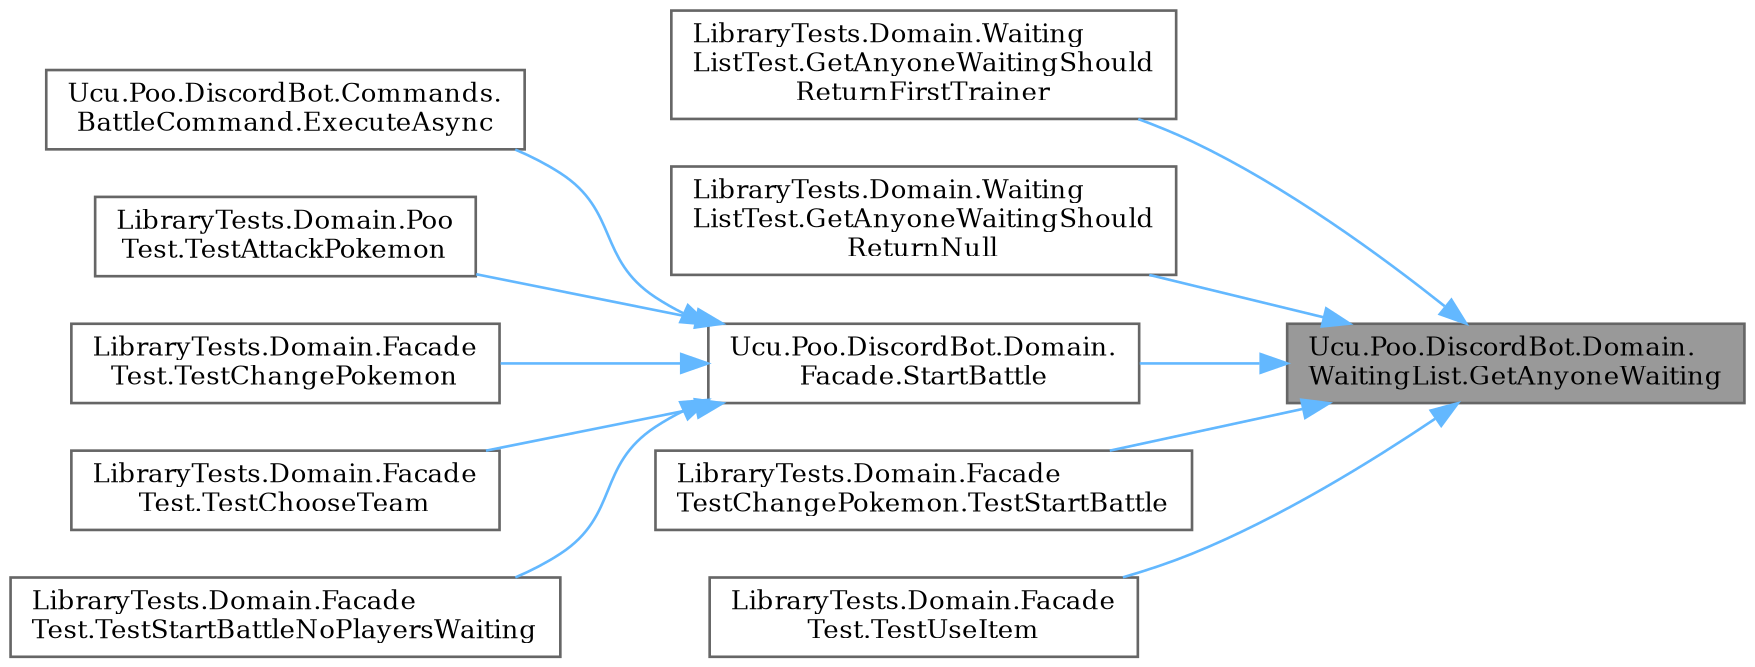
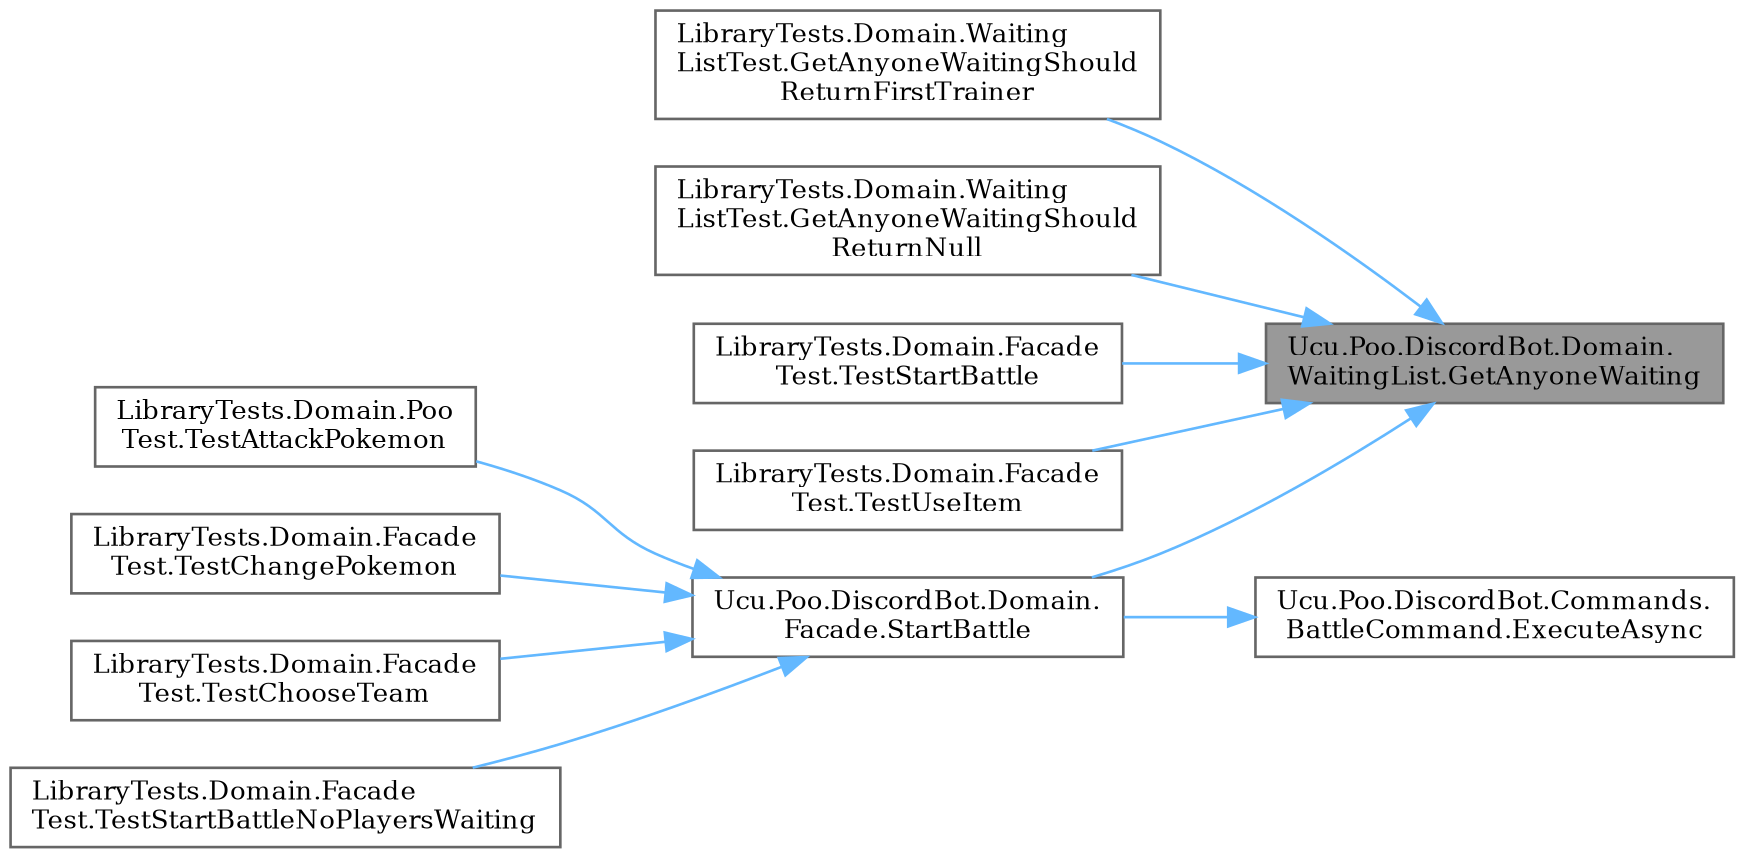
  digraph {
    fontname="DejaVu Serif"
    rankdir=RL
    node [color=grey40 fillcolor=white fontname="DejaVu Serif" fontsize=10 shape=box style=filled]
    edge [color=steelblue1 dir=back fontname="DejaVu Serif" fontsize=10 labelfontname=Helvetica labelfontsize=10 style=solid]
    n1 [color=gray40 fillcolor=grey60 fontcolor=black height=0.2 label="Ucu.Poo.DiscordBot.Domain.\lWaitingList.GetAnyoneWaiting" width=0.4]
    n2 [height=0.2 label="LibraryTests.Domain.Waiting\lListTest.GetAnyoneWaitingShould\lReturnFirstTrainer" width=0.4]
    n3 [height=0.2 label="LibraryTests.Domain.Waiting\lListTest.GetAnyoneWaitingShould\lReturnNull" width=0.4]
    n4 [height=0.2 label="Ucu.Poo.DiscordBot.Domain.\lFacade.StartBattle" width=0.4]
-   n5 [height=0.2 label="LibraryTests.Domain.Facade\lTestChangePokemon.TestStartBattle" width=0.4]
+   n5 [height=0.2 label="LibraryTests.Domain.Facade\lTest.TestStartBattle" width=0.4]
    n6 [height=0.2 label="LibraryTests.Domain.Facade\lTest.TestUseItem" width=0.4]
    n7 [height=0.2 label="Ucu.Poo.DiscordBot.Commands.\lBattleCommand.ExecuteAsync" width=0.4]
    n8 [height=0.2 label="LibraryTests.Domain.Poo\lTest.TestAttackPokemon" width=0.4]
    n9 [height=0.2 label="LibraryTests.Domain.Facade\lTest.TestChangePokemon" width=0.4]
    n10 [height=0.2 label="LibraryTests.Domain.Facade\lTest.TestChooseTeam" width=0.4]
    n11 [height=0.2 label="LibraryTests.Domain.Facade\lTest.TestStartBattleNoPlayersWaiting" width=0.4]
    n1 -> n2
    n1 -> n3
    n1 -> n4
    n1 -> n5
    n1 -> n6
-   n4 -> n7
+   n7 -> n4
    n4 -> n8
    n4 -> n9
    n4 -> n10
    n4 -> n11
  }
